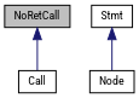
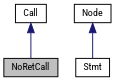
  digraph {
    fontname="Roboto Condensed"
    node [color=black fillcolor=white fontname="Roboto Condensed" fontsize=10 shape=record style=filled]
    edge [color=midnightblue dir=back fontname="Roboto Condensed" fontsize=10 labelfontname=Helvetica labelfontsize=10 style=solid]
    n1 [fillcolor=grey75 fontcolor=black height=0.2 label=NoRetCall width=0.4]
    n2 [height=0.2 label=Call width=0.4]
    n3 [height=0.2 label=Stmt width=0.4]
    n4 [height=0.2 label="Node" width=0.4]
-   n1 -> n2
-   n3 -> n4
+   n2 -> n1
+   n4 -> n3
  }
